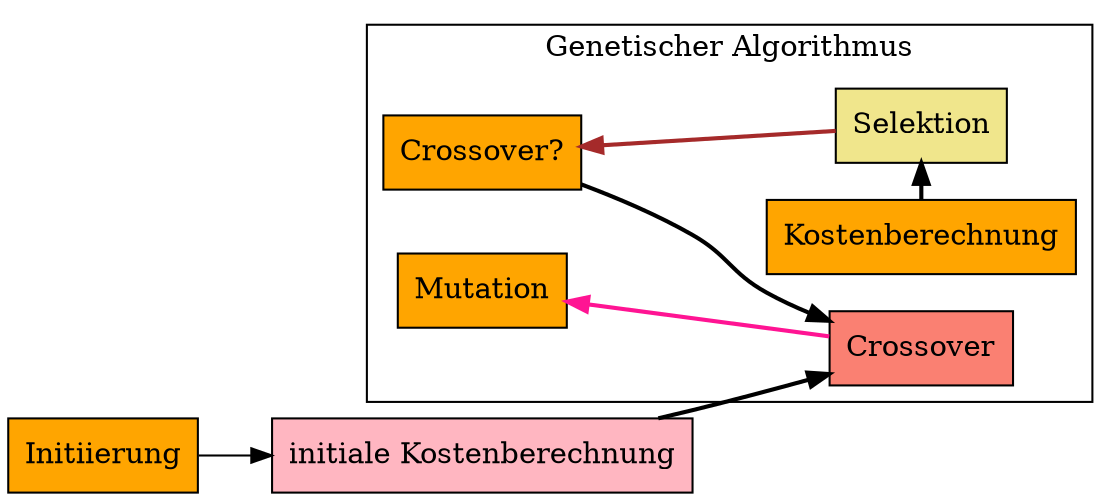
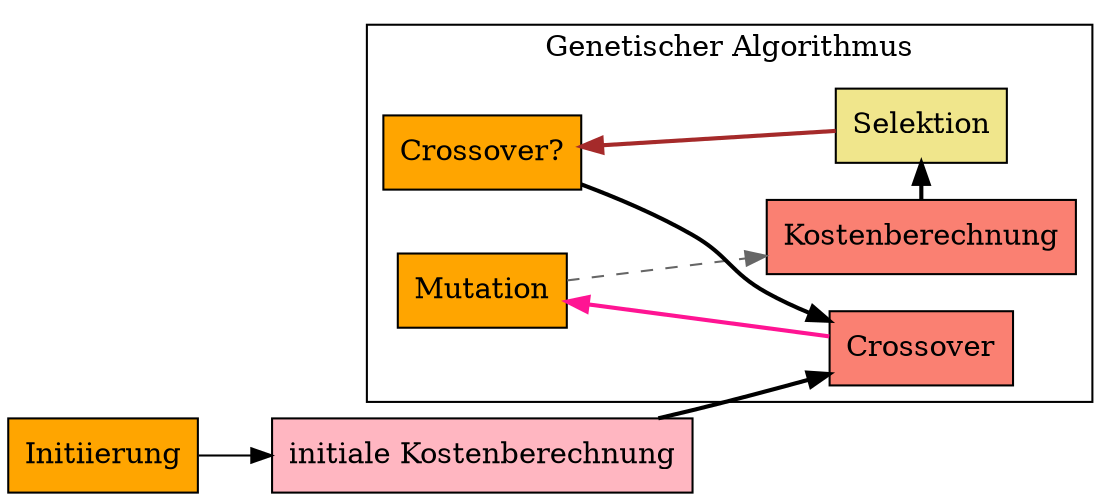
  digraph {
    rankdir=LR
    node [fillcolor=orange shape=box style=filled]
    edge [color=black style=bold]
    Mutation
    n2 [label="Crossover?"]
-   Kostenberechnung
+   Kostenberechnung [fillcolor=salmon]
    Selektion [fillcolor=khaki]
    Crossover [fillcolor=salmon]
    Initiierung
    "initiale Kostenberechnung" [fillcolor=lightpink]
    subgraph cluster_1 {
      label="Genetischer Algorithmus"
      Crossover
      subgraph sub_2 {
        label="Genetischer Algorithmus"
        rank=same
        Mutation
        n2
      }
      subgraph sub_3 {
        label="Genetischer Algorithmus"
        rank=same
        Kostenberechnung
        Selektion
      }
    }
+   Mutation -> Kostenberechnung [color=gray40 style=dashed]
    n2 -> Crossover
    Kostenberechnung -> Selektion
    Selektion -> n2 [color=brown]
    Crossover -> Mutation [color=deeppink]
    Initiierung -> "initiale Kostenberechnung" [style=solid]
    "initiale Kostenberechnung" -> Crossover
  }
